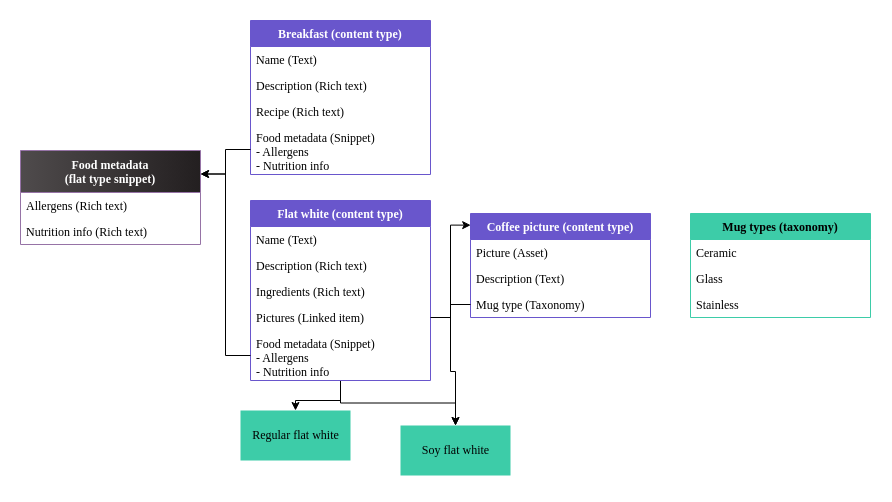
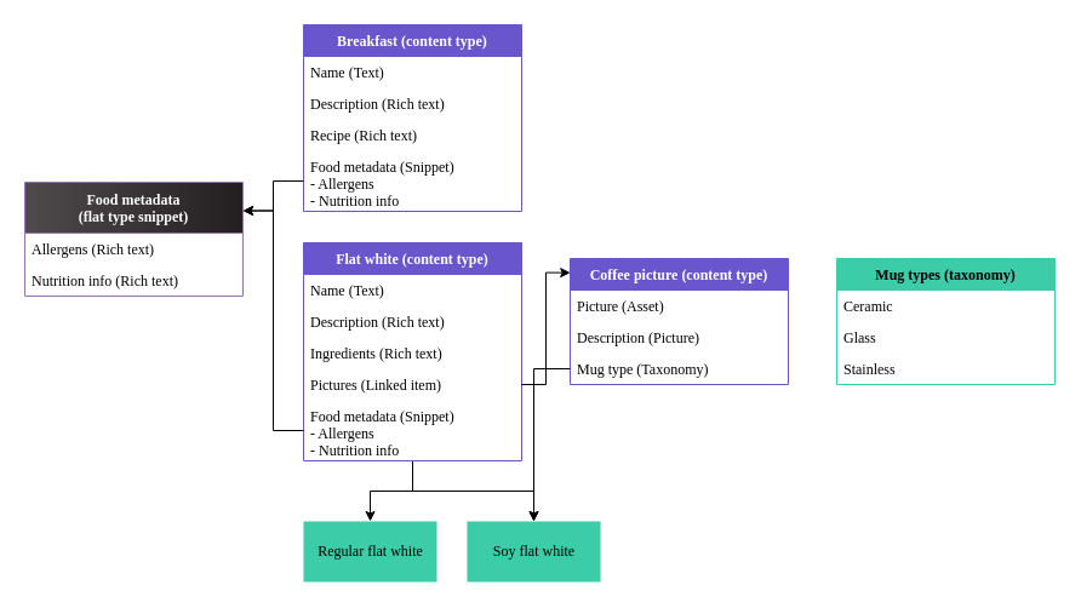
  <mxCell id="0" />
  <mxCell id="1" parent="0" />
  <mxCell id="2" style="edgeStyle=orthogonalEdgeStyle;rounded=0;orthogonalLoop=1;jettySize=auto;html=1;entryX=0.5;entryY=0;entryDx=0;entryDy=0;fontFamily=Work Sans;fontSource=https%3A%2F%2Ffonts.googleapis.com%2Fcss%3Ffamily%3DWork%2BSans;" parent="1" source="4" target="18" edge="1"><mxGeometry relative="1" as="geometry" /></mxCell>
  <mxCell id="3" style="edgeStyle=orthogonalEdgeStyle;rounded=0;orthogonalLoop=1;jettySize=auto;html=1;entryX=0.5;entryY=0;entryDx=0;entryDy=0;fontFamily=Work Sans;fontSource=https%3A%2F%2Ffonts.googleapis.com%2Fcss%3Ffamily%3DWork%2BSans;" parent="1" source="4" target="19" edge="1"><mxGeometry relative="1" as="geometry" /></mxCell>
  <mxCell id="4" value="Flat white (content type)" style="swimlane;fontStyle=1;childLayout=stackLayout;horizontal=1;startSize=26;fillColor=#6956CC;horizontalStack=0;resizeParent=1;resizeParentMax=0;resizeLast=0;collapsible=1;marginBottom=0;strokeColor=#6956CC;fontFamily=Work Sans;fontSource=https%3A%2F%2Ffonts.googleapis.com%2Fcss%3Ffamily%3DWork%2BSans;fontColor=#FFFFFF;" parent="1" vertex="1"><mxGeometry x="250" y="200" width="180" height="180" as="geometry" /></mxCell>
  <mxCell id="5" value="Name (Text)" style="text;strokeColor=none;fillColor=none;align=left;verticalAlign=top;spacingLeft=4;spacingRight=4;overflow=hidden;rotatable=0;points=[[0,0.5],[1,0.5]];portConstraint=eastwest;fontFamily=Work Sans;fontSource=https%3A%2F%2Ffonts.googleapis.com%2Fcss%3Ffamily%3DWork%2BSans;" parent="4" vertex="1"><mxGeometry y="26" width="180" height="26" as="geometry" /></mxCell>
  <mxCell id="6" value="Description (Rich text)" style="text;strokeColor=none;fillColor=none;align=left;verticalAlign=top;spacingLeft=4;spacingRight=4;overflow=hidden;rotatable=0;points=[[0,0.5],[1,0.5]];portConstraint=eastwest;fontFamily=Work Sans;fontSource=https%3A%2F%2Ffonts.googleapis.com%2Fcss%3Ffamily%3DWork%2BSans;" parent="4" vertex="1"><mxGeometry y="52" width="180" height="26" as="geometry" /></mxCell>
  <mxCell id="7" value="Ingredients (Rich text)" style="text;strokeColor=none;fillColor=none;align=left;verticalAlign=top;spacingLeft=4;spacingRight=4;overflow=hidden;rotatable=0;points=[[0,0.5],[1,0.5]];portConstraint=eastwest;fontFamily=Work Sans;fontSource=https%3A%2F%2Ffonts.googleapis.com%2Fcss%3Ffamily%3DWork%2BSans;" parent="4" vertex="1"><mxGeometry y="78" width="180" height="26" as="geometry" /></mxCell>
  <mxCell id="8" value="Pictures (Linked item)" style="text;strokeColor=none;fillColor=none;align=left;verticalAlign=top;spacingLeft=4;spacingRight=4;overflow=hidden;rotatable=0;points=[[0,0.5],[1,0.5]];portConstraint=eastwest;fontFamily=Work Sans;fontSource=https%3A%2F%2Ffonts.googleapis.com%2Fcss%3Ffamily%3DWork%2BSans;" parent="4" vertex="1"><mxGeometry y="104" width="180" height="26" as="geometry" /></mxCell>
  <mxCell id="9" value="Food metadata (Snippet)&#10;- Allergens&#10;- Nutrition info" style="text;strokeColor=none;fillColor=none;align=left;verticalAlign=top;spacingLeft=4;spacingRight=4;overflow=hidden;rotatable=0;points=[[0,0.5],[1,0.5]];portConstraint=eastwest;fontFamily=Work Sans;fontSource=https%3A%2F%2Ffonts.googleapis.com%2Fcss%3Ffamily%3DWork%2BSans;" parent="4" vertex="1"><mxGeometry y="130" width="180" height="50" as="geometry" /></mxCell>
  <mxCell id="10" value="Coffee picture (content type)" style="swimlane;fontStyle=1;childLayout=stackLayout;horizontal=1;startSize=26;fillColor=#6956CC;horizontalStack=0;resizeParent=1;resizeParentMax=0;resizeLast=0;collapsible=1;marginBottom=0;strokeColor=#6956CC;fontFamily=Work Sans;fontSource=https%3A%2F%2Ffonts.googleapis.com%2Fcss%3Ffamily%3DWork%2BSans;fontColor=#FFFFFF;" parent="1" vertex="1"><mxGeometry x="470" y="213" width="180" height="104" as="geometry" /></mxCell>
  <mxCell id="11" value="Picture (Asset)" style="text;strokeColor=none;fillColor=none;align=left;verticalAlign=top;spacingLeft=4;spacingRight=4;overflow=hidden;rotatable=0;points=[[0,0.5],[1,0.5]];portConstraint=eastwest;fontFamily=Work Sans;fontSource=https%3A%2F%2Ffonts.googleapis.com%2Fcss%3Ffamily%3DWork%2BSans;" parent="10" vertex="1"><mxGeometry y="26" width="180" height="26" as="geometry" /></mxCell>
- <mxCell id="12" value="Description (Text)" style="text;strokeColor=none;fillColor=none;align=left;verticalAlign=top;spacingLeft=4;spacingRight=4;overflow=hidden;rotatable=0;points=[[0,0.5],[1,0.5]];portConstraint=eastwest;fontFamily=Work Sans;fontSource=https%3A%2F%2Ffonts.googleapis.com%2Fcss%3Ffamily%3DWork%2BSans;" parent="10" vertex="1"><mxGeometry y="52" width="180" height="26" as="geometry" /></mxCell>
+ <mxCell id="12" value="Description (Picture)" style="text;strokeColor=none;fillColor=none;align=left;verticalAlign=top;spacingLeft=4;spacingRight=4;overflow=hidden;rotatable=0;points=[[0,0.5],[1,0.5]];portConstraint=eastwest;fontFamily=Work Sans;fontSource=https%3A%2F%2Ffonts.googleapis.com%2Fcss%3Ffamily%3DWork%2BSans;" parent="10" vertex="1"><mxGeometry y="52" width="180" height="26" as="geometry" /></mxCell>
  <mxCell id="13" value="Mug type (Taxonomy)" style="text;strokeColor=none;fillColor=none;align=left;verticalAlign=top;spacingLeft=4;spacingRight=4;overflow=hidden;rotatable=0;points=[[0,0.5],[1,0.5]];portConstraint=eastwest;fontFamily=Work Sans;fontSource=https%3A%2F%2Ffonts.googleapis.com%2Fcss%3Ffamily%3DWork%2BSans;" parent="10" vertex="1"><mxGeometry y="78" width="180" height="26" as="geometry" /></mxCell>
  <mxCell id="14" value="Mug types (taxonomy)" style="swimlane;fontStyle=1;childLayout=stackLayout;horizontal=1;startSize=26;fillColor=#3DCCA8;horizontalStack=0;resizeParent=1;resizeParentMax=0;resizeLast=0;collapsible=1;marginBottom=0;strokeColor=#3DCCA8;swimlaneLine=1;fontFamily=Work Sans;fontSource=https%3A%2F%2Ffonts.googleapis.com%2Fcss%3Ffamily%3DWork%2BSans;" parent="1" vertex="1"><mxGeometry x="690" y="213" width="180" height="104" as="geometry" /></mxCell>
  <mxCell id="15" value="Ceramic" style="text;strokeColor=none;fillColor=none;align=left;verticalAlign=top;spacingLeft=4;spacingRight=4;overflow=hidden;rotatable=0;points=[[0,0.5],[1,0.5]];portConstraint=eastwest;fontFamily=Work Sans;fontSource=https%3A%2F%2Ffonts.googleapis.com%2Fcss%3Ffamily%3DWork%2BSans;" parent="14" vertex="1"><mxGeometry y="26" width="180" height="26" as="geometry" /></mxCell>
  <mxCell id="16" value="Glass" style="text;strokeColor=none;fillColor=none;align=left;verticalAlign=top;spacingLeft=4;spacingRight=4;overflow=hidden;rotatable=0;points=[[0,0.5],[1,0.5]];portConstraint=eastwest;fontFamily=Work Sans;fontSource=https%3A%2F%2Ffonts.googleapis.com%2Fcss%3Ffamily%3DWork%2BSans;" parent="14" vertex="1"><mxGeometry y="52" width="180" height="26" as="geometry" /></mxCell>
  <mxCell id="17" value="Stainless" style="text;strokeColor=none;fillColor=none;align=left;verticalAlign=top;spacingLeft=4;spacingRight=4;overflow=hidden;rotatable=0;points=[[0,0.5],[1,0.5]];portConstraint=eastwest;fontFamily=Work Sans;fontSource=https%3A%2F%2Ffonts.googleapis.com%2Fcss%3Ffamily%3DWork%2BSans;" parent="14" vertex="1"><mxGeometry y="78" width="180" height="26" as="geometry" /></mxCell>
- <mxCell id="18" value="Regular flat white" style="html=1;fillColor=#3DCCA8;strokeColor=none;fontFamily=Work Sans;fontSource=https%3A%2F%2Ffonts.googleapis.com%2Fcss%3Ffamily%3DWork%2BSans;" parent="1" vertex="1"><mxGeometry x="240" y="410" width="110" height="50" as="geometry" /></mxCell>
- <mxCell id="19" value="Soy flat white" style="html=1;fillColor=#3DCCA8;strokeColor=none;fontFamily=Work Sans;fontSource=https%3A%2F%2Ffonts.googleapis.com%2Fcss%3Ffamily%3DWork%2BSans;" parent="1" vertex="1"><mxGeometry x="400" y="425" width="110" height="50" as="geometry" /></mxCell>
+ <mxCell id="18" value="Regular flat white" style="html=1;fillColor=#3DCCA8;strokeColor=none;fontFamily=Work Sans;fontSource=https%3A%2F%2Ffonts.googleapis.com%2Fcss%3Ffamily%3DWork%2BSans;" parent="1" vertex="1"><mxGeometry x="250" y="430" width="110" height="50" as="geometry" /></mxCell>
+ <mxCell id="19" value="Soy flat white" style="html=1;fillColor=#3DCCA8;strokeColor=none;fontFamily=Work Sans;fontSource=https%3A%2F%2Ffonts.googleapis.com%2Fcss%3Ffamily%3DWork%2BSans;" parent="1" vertex="1"><mxGeometry x="385" y="430" width="110" height="50" as="geometry" /></mxCell>
  <mxCell id="20" style="edgeStyle=orthogonalEdgeStyle;rounded=0;orthogonalLoop=1;jettySize=auto;html=1;entryX=0.001;entryY=0.112;entryDx=0;entryDy=0;entryPerimeter=0;fontFamily=Work Sans;fontSource=https%3A%2F%2Ffonts.googleapis.com%2Fcss%3Ffamily%3DWork%2BSans;" parent="1" source="8" target="10" edge="1"><mxGeometry relative="1" as="geometry" /></mxCell>
  <mxCell id="21" style="edgeStyle=orthogonalEdgeStyle;rounded=0;orthogonalLoop=1;jettySize=auto;html=1;fontFamily=Work Sans;fontSource=https%3A%2F%2Ffonts.googleapis.com%2Fcss%3Ffamily%3DWork%2BSans;" parent="1" source="13" target="19" edge="1"><mxGeometry relative="1" as="geometry" /></mxCell>
  <mxCell id="22" value="Breakfast (content type)" style="swimlane;fontStyle=1;childLayout=stackLayout;horizontal=1;startSize=26;fillColor=#6956CC;horizontalStack=0;resizeParent=1;resizeParentMax=0;resizeLast=0;collapsible=1;marginBottom=0;strokeColor=#6956CC;fontFamily=Work Sans;fontSource=https%3A%2F%2Ffonts.googleapis.com%2Fcss%3Ffamily%3DWork%2BSans;fontColor=#FFFFFF;" parent="1" vertex="1"><mxGeometry x="250" y="20" width="180" height="154" as="geometry" /></mxCell>
  <mxCell id="23" value="Name (Text)" style="text;strokeColor=none;fillColor=none;align=left;verticalAlign=top;spacingLeft=4;spacingRight=4;overflow=hidden;rotatable=0;points=[[0,0.5],[1,0.5]];portConstraint=eastwest;fontFamily=Work Sans;fontSource=https%3A%2F%2Ffonts.googleapis.com%2Fcss%3Ffamily%3DWork%2BSans;" parent="22" vertex="1"><mxGeometry y="26" width="180" height="26" as="geometry" /></mxCell>
  <mxCell id="24" value="Description (Rich text)" style="text;strokeColor=none;fillColor=none;align=left;verticalAlign=top;spacingLeft=4;spacingRight=4;overflow=hidden;rotatable=0;points=[[0,0.5],[1,0.5]];portConstraint=eastwest;fontFamily=Work Sans;fontSource=https%3A%2F%2Ffonts.googleapis.com%2Fcss%3Ffamily%3DWork%2BSans;" parent="22" vertex="1"><mxGeometry y="52" width="180" height="26" as="geometry" /></mxCell>
  <mxCell id="25" value="Recipe (Rich text)" style="text;strokeColor=none;fillColor=none;align=left;verticalAlign=top;spacingLeft=4;spacingRight=4;overflow=hidden;rotatable=0;points=[[0,0.5],[1,0.5]];portConstraint=eastwest;fontFamily=Work Sans;fontSource=https%3A%2F%2Ffonts.googleapis.com%2Fcss%3Ffamily%3DWork%2BSans;" parent="22" vertex="1"><mxGeometry y="78" width="180" height="26" as="geometry" /></mxCell>
  <mxCell id="26" value="Food metadata (Snippet)&#10;- Allergens&#10;- Nutrition info" style="text;strokeColor=none;fillColor=none;align=left;verticalAlign=top;spacingLeft=4;spacingRight=4;overflow=hidden;rotatable=0;points=[[0,0.5],[1,0.5]];portConstraint=eastwest;fontFamily=Work Sans;fontSource=https%3A%2F%2Ffonts.googleapis.com%2Fcss%3Ffamily%3DWork%2BSans;" parent="22" vertex="1"><mxGeometry y="104" width="180" height="50" as="geometry" /></mxCell>
  <mxCell id="27" value="Food metadata&#10;(flat type snippet)" style="swimlane;fontStyle=1;childLayout=stackLayout;horizontal=1;startSize=42;fillColor=#231F20;horizontalStack=0;resizeParent=1;resizeParentMax=0;resizeLast=0;collapsible=1;marginBottom=0;strokeColor=#9673a6;fontFamily=Work Sans;fontSource=https%3A%2F%2Ffonts.googleapis.com%2Fcss%3Ffamily%3DWork%2BSans;gradientColor=#4F4B4C;gradientDirection=west;fontColor=#FFFFFF;" parent="1" vertex="1"><mxGeometry x="20" y="150" width="180" height="94" as="geometry" /></mxCell>
  <mxCell id="28" value="Allergens (Rich text)" style="text;strokeColor=none;fillColor=none;align=left;verticalAlign=top;spacingLeft=4;spacingRight=4;overflow=hidden;rotatable=0;points=[[0,0.5],[1,0.5]];portConstraint=eastwest;fontFamily=Work Sans;fontSource=https%3A%2F%2Ffonts.googleapis.com%2Fcss%3Ffamily%3DWork%2BSans;" parent="27" vertex="1"><mxGeometry y="42" width="180" height="26" as="geometry" /></mxCell>
  <mxCell id="29" value="Nutrition info (Rich text)" style="text;strokeColor=none;fillColor=none;align=left;verticalAlign=top;spacingLeft=4;spacingRight=4;overflow=hidden;rotatable=0;points=[[0,0.5],[1,0.5]];portConstraint=eastwest;fontFamily=Work Sans;fontSource=https%3A%2F%2Ffonts.googleapis.com%2Fcss%3Ffamily%3DWork%2BSans;" parent="27" vertex="1"><mxGeometry y="68" width="180" height="26" as="geometry" /></mxCell>
  <mxCell id="30" style="edgeStyle=orthogonalEdgeStyle;rounded=0;orthogonalLoop=1;jettySize=auto;html=1;entryX=1;entryY=0.25;entryDx=0;entryDy=0;fontFamily=Work Sans;fontSource=https%3A%2F%2Ffonts.googleapis.com%2Fcss%3Ffamily%3DWork%2BSans;" parent="1" source="26" target="27" edge="1"><mxGeometry relative="1" as="geometry" /></mxCell>
  <mxCell id="31" style="edgeStyle=orthogonalEdgeStyle;rounded=0;orthogonalLoop=1;jettySize=auto;html=1;entryX=1;entryY=0.25;entryDx=0;entryDy=0;fontFamily=Work Sans;fontSource=https%3A%2F%2Ffonts.googleapis.com%2Fcss%3Ffamily%3DWork%2BSans;" parent="1" source="9" target="27" edge="1"><mxGeometry relative="1" as="geometry" /></mxCell>
